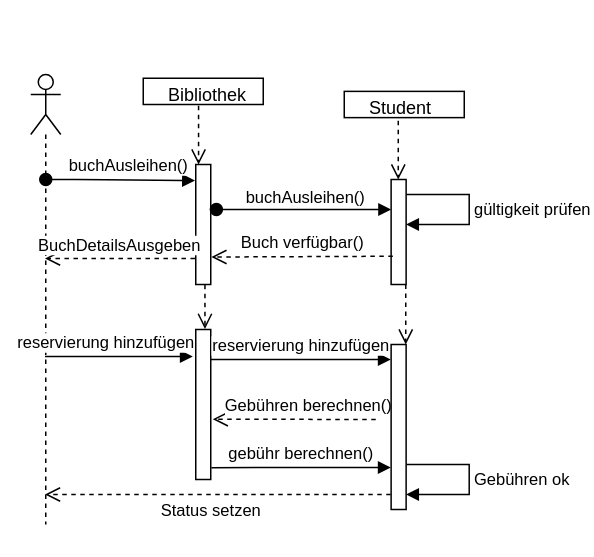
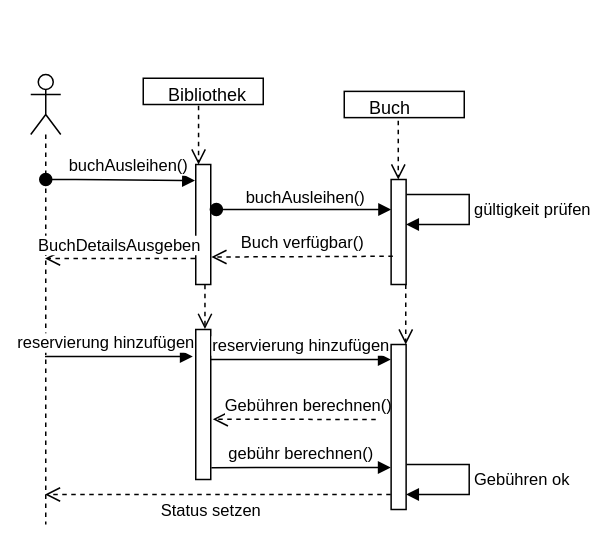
  <mxCell id="0" />
  <mxCell id="1" parent="0" />
  <mxCell id="2" value="" style="html=1;points=[];perimeter=orthogonalPerimeter;" vertex="1" parent="1"><mxGeometry x="130" y="219" width="10" height="100" as="geometry" /></mxCell>
  <mxCell id="3" value="" style="html=1;points=[];perimeter=orthogonalPerimeter;" vertex="1" parent="1"><mxGeometry x="130" y="109" width="10" height="80" as="geometry" /></mxCell>
  <mxCell id="4" value="buchAusleihen()" style="html=1;verticalAlign=bottom;startArrow=oval;endArrow=block;startSize=8;entryX=-0.052;entryY=0.134;entryDx=0;entryDy=0;entryPerimeter=0;" edge="1" target="3" parent="1"><mxGeometry x="0.111" relative="1" as="geometry"><mxPoint x="30" y="119" as="sourcePoint" /><mxPoint x="120" y="119" as="targetPoint" /><Array as="points"><mxPoint x="60" y="119" /></Array><mxPoint as="offset" /></mxGeometry></mxCell>
  <mxCell id="5" value="" style="shape=umlLifeline;participant=umlActor;perimeter=lifelinePerimeter;whiteSpace=wrap;html=1;container=1;collapsible=0;recursiveResize=0;verticalAlign=top;spacingTop=36;outlineConnect=0;" vertex="1" parent="1"><mxGeometry x="20" y="49" width="20" height="300" as="geometry" /></mxCell>
  <mxCell id="6" value="" style="html=1;points=[];perimeter=orthogonalPerimeter;" vertex="1" parent="1"><mxGeometry x="260.25" y="119" width="10" height="70" as="geometry" /></mxCell>
  <mxCell id="7" value="Gebühren ok" style="edgeStyle=orthogonalEdgeStyle;html=1;align=left;spacingLeft=2;endArrow=block;rounded=0;" edge="1" parent="1"><mxGeometry relative="1" as="geometry"><mxPoint x="270.5" y="309" as="sourcePoint" /><Array as="points"><mxPoint x="312.25" y="309" /><mxPoint x="312.25" y="329" /></Array><mxPoint x="270.25" y="329" as="targetPoint" /></mxGeometry></mxCell>
  <mxCell id="8" value="" style="html=1;points=[];perimeter=orthogonalPerimeter;rotation=90;" vertex="1" parent="1"><mxGeometry x="126.25" y="20.25" width="17.5" height="80" as="geometry" /></mxCell>
  <mxCell id="9" value="" style="html=1;verticalAlign=bottom;endArrow=open;dashed=1;endSize=8;exitX=1.048;exitY=0.539;exitDx=0;exitDy=0;exitPerimeter=0;" edge="1" parent="1" source="8" target="3"><mxGeometry x="0.102" y="18" relative="1" as="geometry"><mxPoint x="210" y="229" as="sourcePoint" /><mxPoint x="130" y="229" as="targetPoint" /><mxPoint as="offset" /></mxGeometry></mxCell>
  <mxCell id="10" value="Bibliothek" style="text;whiteSpace=wrap;html=1;" vertex="1" parent="1"><mxGeometry x="110" y="49" width="60" height="10" as="geometry" /></mxCell>
  <mxCell id="11" value="" style="html=1;points=[];perimeter=orthogonalPerimeter;rotation=90;" vertex="1" parent="1"><mxGeometry x="260.25" y="29" width="17.5" height="80" as="geometry" /></mxCell>
- <mxCell id="12" value="Student" style="text;whiteSpace=wrap;html=1;" vertex="1" parent="1"><mxGeometry x="244" y="57.75" width="60" height="10" as="geometry" /></mxCell>
+ <mxCell id="12" value="Buch" style="text;whiteSpace=wrap;html=1;" vertex="1" parent="1"><mxGeometry x="244" y="57.75" width="60" height="10" as="geometry" /></mxCell>
  <mxCell id="13" value="" style="html=1;verticalAlign=bottom;endArrow=open;dashed=1;endSize=8;exitX=1.048;exitY=0.539;exitDx=0;exitDy=0;exitPerimeter=0;" edge="1" parent="1"><mxGeometry x="0.102" y="18" relative="1" as="geometry"><mxPoint x="265.01" y="79.84" as="sourcePoint" /><mxPoint x="265.01" y="119" as="targetPoint" /><mxPoint as="offset" /></mxGeometry></mxCell>
  <mxCell id="14" value="buchAusleihen()" style="html=1;verticalAlign=bottom;startArrow=oval;endArrow=block;startSize=8;" edge="1" parent="1" target="6"><mxGeometry x="0.005" y="-1" relative="1" as="geometry"><mxPoint x="143.75" y="139" as="sourcePoint" /><mxPoint x="263.75" y="140" as="targetPoint" /><Array as="points"><mxPoint x="173.75" y="139" /></Array><mxPoint as="offset" /></mxGeometry></mxCell>
  <mxCell id="15" value="gültigkeit prüfen" style="edgeStyle=orthogonalEdgeStyle;html=1;align=left;spacingLeft=2;endArrow=block;rounded=0;" edge="1" parent="1"><mxGeometry relative="1" as="geometry"><mxPoint x="270.5" y="129" as="sourcePoint" /><Array as="points"><mxPoint x="312.25" y="129" /><mxPoint x="312.25" y="149" /></Array><mxPoint x="270.25" y="149" as="targetPoint" /></mxGeometry></mxCell>
  <mxCell id="16" value="Gebühren berechnen()" style="html=1;verticalAlign=bottom;endArrow=open;dashed=1;endSize=8;entryX=1.138;entryY=0.598;entryDx=0;entryDy=0;entryPerimeter=0;" edge="1" parent="1" target="2"><mxGeometry x="-0.167" relative="1" as="geometry"><mxPoint x="250" y="279" as="sourcePoint" /><mxPoint x="140" y="239" as="targetPoint" /><Array as="points" /><mxPoint as="offset" /></mxGeometry></mxCell>
  <mxCell id="17" value="gebühr berechnen()" style="html=1;verticalAlign=bottom;endArrow=block;exitX=1.043;exitY=0.921;exitDx=0;exitDy=0;exitPerimeter=0;" edge="1" parent="1" source="2"><mxGeometry x="-0.004" width="80" relative="1" as="geometry"><mxPoint x="140.25" y="269" as="sourcePoint" /><mxPoint x="260" y="311" as="targetPoint" /><mxPoint as="offset" /></mxGeometry></mxCell>
  <mxCell id="18" value="Buch verfügbar()" style="html=1;verticalAlign=bottom;endArrow=open;dashed=1;endSize=8;exitX=0.113;exitY=0.731;exitDx=0;exitDy=0;exitPerimeter=0;entryX=1.043;entryY=0.771;entryDx=0;entryDy=0;entryPerimeter=0;" edge="1" parent="1" source="6" target="3"><mxGeometry relative="1" as="geometry"><mxPoint x="260" y="149" as="sourcePoint" /><mxPoint x="140" y="149" as="targetPoint" /></mxGeometry></mxCell>
  <mxCell id="19" value="BuchDetailsAusgeben" style="html=1;verticalAlign=bottom;endArrow=open;dashed=1;endSize=8;exitX=-0.052;exitY=0.783;exitDx=0;exitDy=0;exitPerimeter=0;" edge="1" parent="1" source="3" target="5"><mxGeometry x="-0.005" relative="1" as="geometry"><mxPoint x="130" y="149" as="sourcePoint" /><mxPoint x="30" y="149" as="targetPoint" /><mxPoint as="offset" /></mxGeometry></mxCell>
  <mxCell id="20" value="reservierung hinzufügen" style="html=1;verticalAlign=bottom;endArrow=block;" edge="1" parent="1" source="5"><mxGeometry x="-0.184" width="80" relative="1" as="geometry"><mxPoint x="30" y="239" as="sourcePoint" /><mxPoint x="128" y="237" as="targetPoint" /><mxPoint as="offset" /></mxGeometry></mxCell>
  <mxCell id="21" value="" style="html=1;verticalAlign=bottom;endArrow=open;dashed=1;endSize=8;entryX=0.614;entryY=-0.004;entryDx=0;entryDy=0;entryPerimeter=0;exitX=0.614;exitY=1.003;exitDx=0;exitDy=0;exitPerimeter=0;" edge="1" parent="1" source="3" target="2"><mxGeometry x="0.339" y="24" relative="1" as="geometry"><mxPoint x="280" y="189" as="sourcePoint" /><mxPoint x="200" y="189" as="targetPoint" /><mxPoint as="offset" /></mxGeometry></mxCell>
  <mxCell id="22" value="reservierung hinzufügen" style="html=1;verticalAlign=bottom;endArrow=block;" edge="1" parent="1"><mxGeometry width="80" relative="1" as="geometry"><mxPoint x="140" y="239" as="sourcePoint" /><mxPoint x="260" y="239" as="targetPoint" /></mxGeometry></mxCell>
  <mxCell id="23" value="" style="html=1;points=[];perimeter=orthogonalPerimeter;" vertex="1" parent="1"><mxGeometry x="260.25" y="229" width="10" height="110" as="geometry" /></mxCell>
  <mxCell id="24" value="" style="html=1;verticalAlign=bottom;endArrow=open;dashed=1;endSize=8;" edge="1" parent="1"><mxGeometry x="0.5" y="30" relative="1" as="geometry"><mxPoint x="270" y="189" as="sourcePoint" /><mxPoint x="270" y="229" as="targetPoint" /><mxPoint as="offset" /></mxGeometry></mxCell>
  <mxCell id="25" value="Status setzen" style="html=1;verticalAlign=bottom;endArrow=open;dashed=1;endSize=8;" edge="1" parent="1" target="5"><mxGeometry x="0.044" y="20" relative="1" as="geometry"><mxPoint x="260" y="329" as="sourcePoint" /><mxPoint x="180" y="329" as="targetPoint" /><mxPoint as="offset" /></mxGeometry></mxCell>
